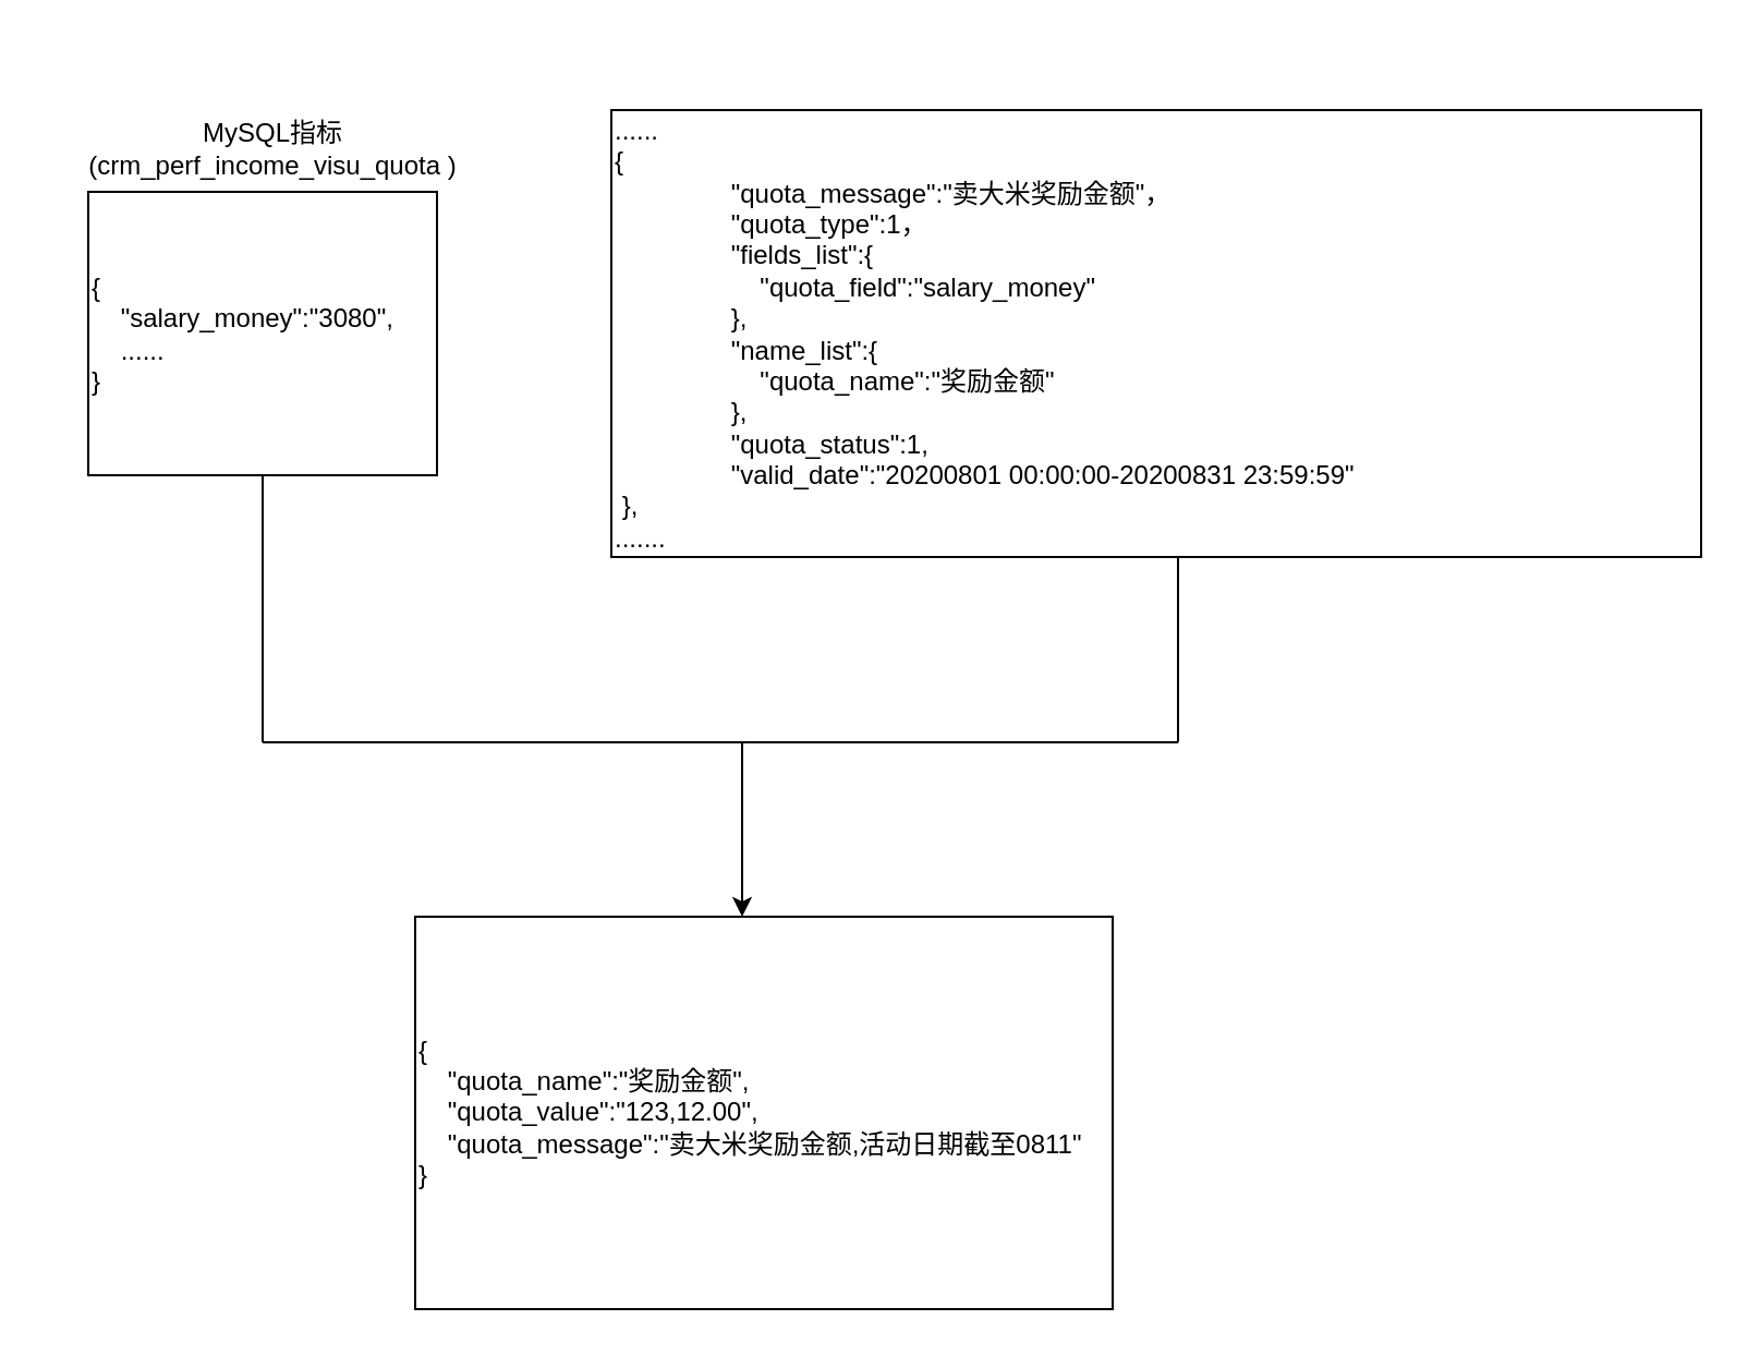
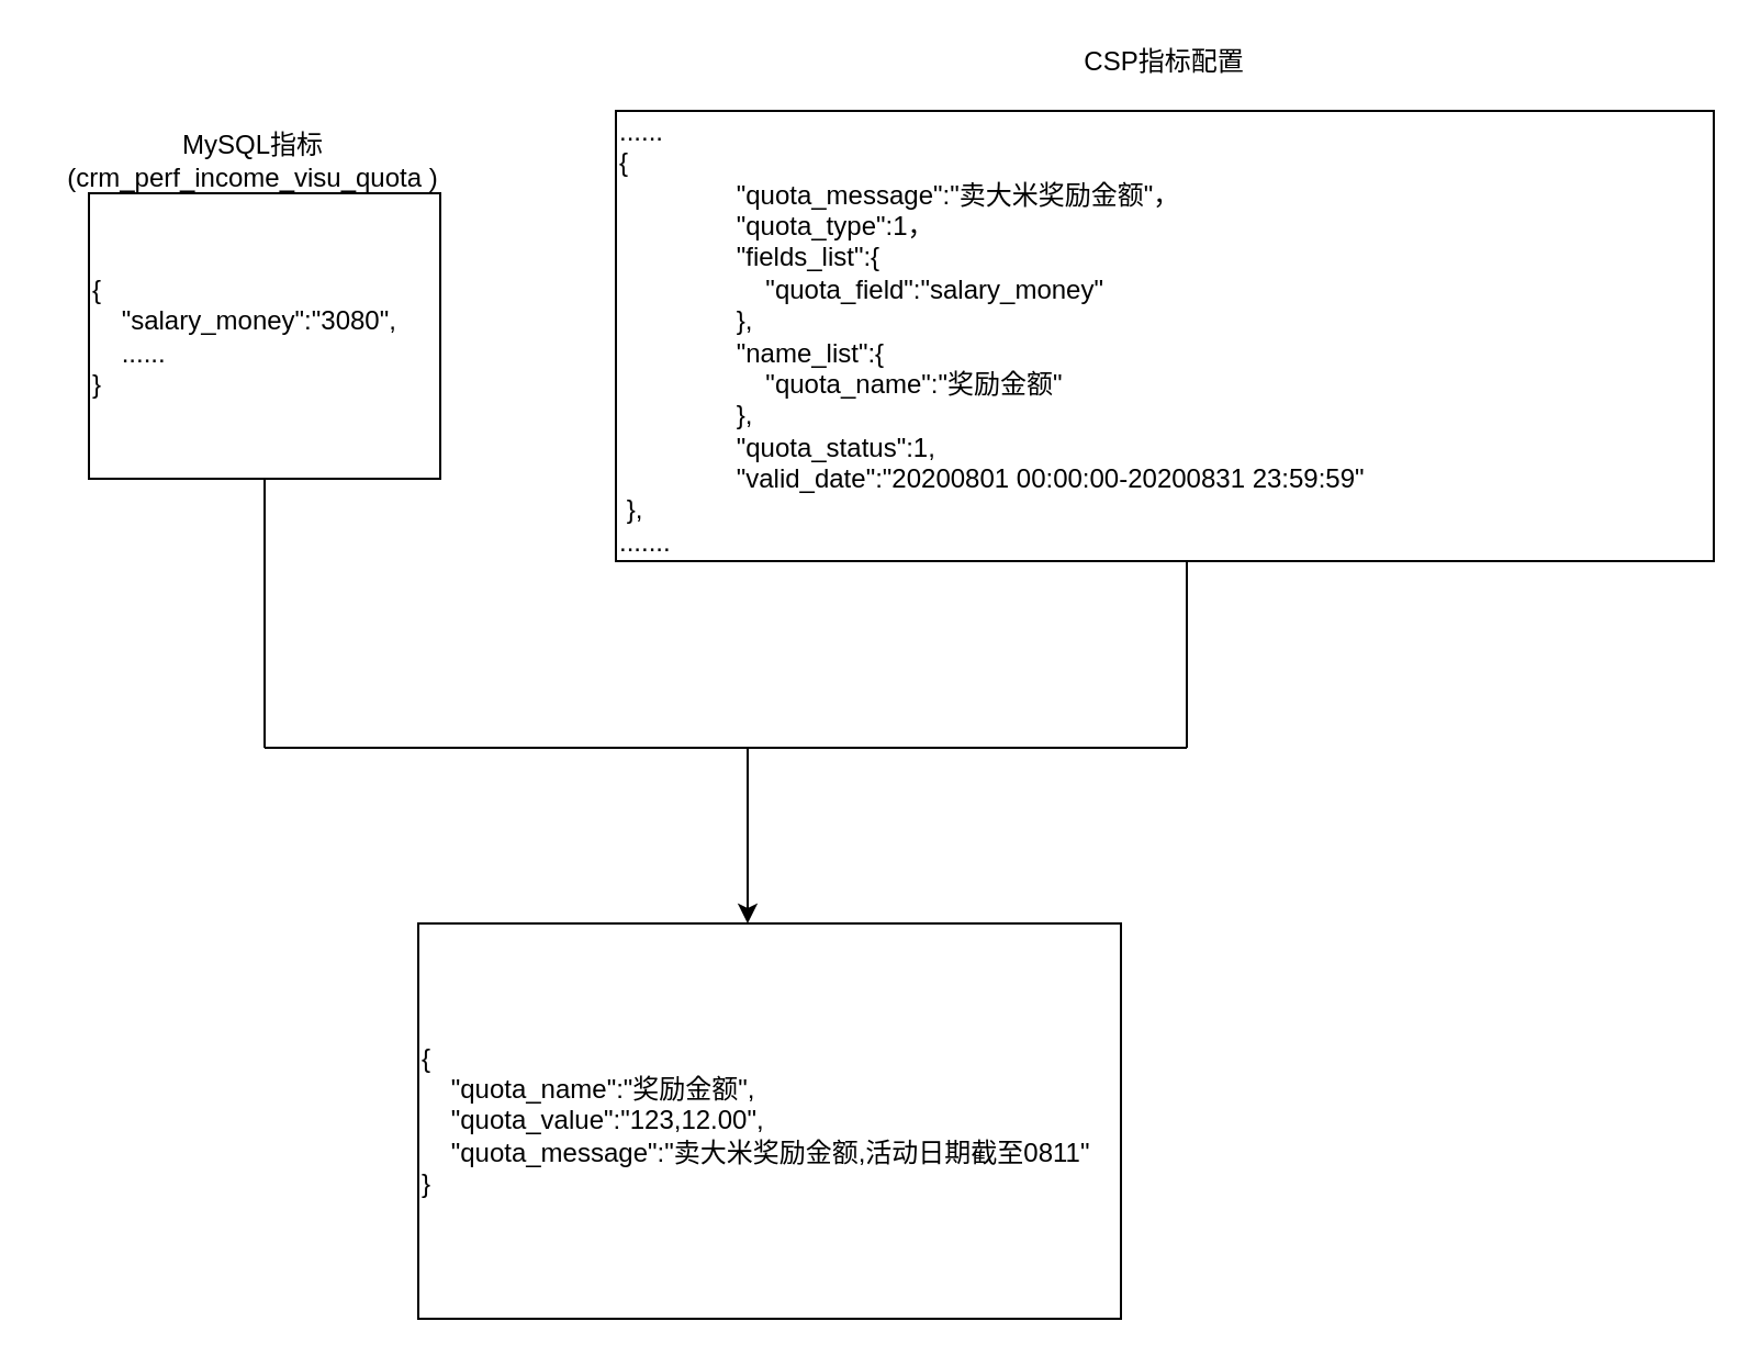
  <mxCell id="0" />
  <mxCell id="1" parent="0" />
  <mxCell id="2" value="&lt;div&gt;{&lt;/div&gt;&lt;div&gt;&amp;nbsp; &amp;nbsp; &quot;salary_money&quot;:&quot;3080&quot;,&lt;/div&gt;&lt;div&gt;&amp;nbsp; &amp;nbsp; ......&lt;/div&gt;&lt;div&gt;}&lt;/div&gt;" style="rounded=0;whiteSpace=wrap;html=1;align=left;" vertex="1" parent="1"><mxGeometry x="40" y="87.5" width="160" height="130" as="geometry" /></mxCell>
  <mxCell id="3" value="&lt;div&gt;......&lt;/div&gt;&lt;div&gt;{&lt;/div&gt;&lt;div&gt;&amp;nbsp; &amp;nbsp; &amp;nbsp; &amp;nbsp; &amp;nbsp; &amp;nbsp; &amp;nbsp; &amp;nbsp; &quot;quota_message&quot;:&quot;卖大米奖励金额&quot;，&lt;/div&gt;&lt;div&gt;&amp;nbsp; &amp;nbsp; &amp;nbsp; &amp;nbsp; &amp;nbsp; &amp;nbsp; &amp;nbsp; &amp;nbsp; &quot;quota_type&quot;:1，&lt;/div&gt;&lt;div&gt;&amp;nbsp; &amp;nbsp; &amp;nbsp; &amp;nbsp; &amp;nbsp; &amp;nbsp; &amp;nbsp; &amp;nbsp; &quot;fields_list&quot;:{&lt;/div&gt;&lt;div&gt;&amp;nbsp; &amp;nbsp; &amp;nbsp; &amp;nbsp; &amp;nbsp; &amp;nbsp; &amp;nbsp; &amp;nbsp; &amp;nbsp; &amp;nbsp; &quot;quota_field&quot;:&quot;salary_money&quot;&lt;/div&gt;&lt;div&gt;&amp;nbsp; &amp;nbsp; &amp;nbsp; &amp;nbsp; &amp;nbsp; &amp;nbsp; &amp;nbsp; &amp;nbsp; },&lt;/div&gt;&lt;div&gt;&amp;nbsp; &amp;nbsp; &amp;nbsp; &amp;nbsp; &amp;nbsp; &amp;nbsp; &amp;nbsp; &amp;nbsp; &quot;name_list&quot;:{&lt;/div&gt;&lt;div&gt;&amp;nbsp; &amp;nbsp; &amp;nbsp; &amp;nbsp; &amp;nbsp; &amp;nbsp; &amp;nbsp; &amp;nbsp; &amp;nbsp; &amp;nbsp; &quot;quota_name&quot;:&quot;奖励金额&quot;&lt;/div&gt;&lt;div&gt;&amp;nbsp; &amp;nbsp; &amp;nbsp; &amp;nbsp; &amp;nbsp; &amp;nbsp; &amp;nbsp; &amp;nbsp; },&lt;/div&gt;&lt;div&gt;&amp;nbsp; &amp;nbsp; &amp;nbsp; &amp;nbsp; &amp;nbsp; &amp;nbsp; &amp;nbsp; &amp;nbsp; &quot;quota_status&quot;:1,&lt;/div&gt;&lt;div&gt;&amp;nbsp; &amp;nbsp; &amp;nbsp; &amp;nbsp; &amp;nbsp; &amp;nbsp; &amp;nbsp; &amp;nbsp; &quot;valid_date&quot;:&quot;20200801 00:00:00-20200831 23:59:59&quot;&lt;/div&gt;&lt;div&gt;&amp;nbsp;},&lt;/div&gt;&lt;div&gt;.......&lt;/div&gt;" style="rounded=0;whiteSpace=wrap;html=1;align=left;" vertex="1" parent="1"><mxGeometry x="280" y="50" width="500" height="205" as="geometry" /></mxCell>
- <mxCell id="4" value="MySQL指标(crm_perf_income_visu_quota&amp;nbsp;)" style="text;html=1;strokeColor=none;fillColor=none;align=center;verticalAlign=middle;whiteSpace=wrap;rounded=0;" vertex="1" parent="1"><mxGeometry x="20" y="60" width="210" height="15" as="geometry" /></mxCell>
+ <mxCell id="4" value="MySQL指标(crm_perf_income_visu_quota&amp;nbsp;)" style="text;html=1;strokeColor=none;fillColor=none;align=center;verticalAlign=middle;whiteSpace=wrap;rounded=0;" vertex="1" parent="1"><mxGeometry x="10" y="65" width="210" height="15" as="geometry" /></mxCell>
+ <mxCell id="5" value="CSP指标配置" style="text;html=1;strokeColor=none;fillColor=none;align=center;verticalAlign=middle;whiteSpace=wrap;rounded=0;" vertex="1" parent="1"><mxGeometry x="470" y="20" width="120" height="15" as="geometry" /></mxCell>
  <mxCell id="6" value="" style="endArrow=none;html=1;" edge="1" parent="1"><mxGeometry width="50" height="50" relative="1" as="geometry"><mxPoint x="540" y="340" as="sourcePoint" /><mxPoint x="540" y="255" as="targetPoint" /></mxGeometry></mxCell>
  <mxCell id="7" value="" style="endArrow=none;html=1;entryX=0.5;entryY=1;entryDx=0;entryDy=0;" edge="1" parent="1" target="2"><mxGeometry width="50" height="50" relative="1" as="geometry"><mxPoint x="120" y="340" as="sourcePoint" /><mxPoint x="140" y="290" as="targetPoint" /></mxGeometry></mxCell>
  <mxCell id="8" value="" style="endArrow=none;html=1;" edge="1" parent="1"><mxGeometry width="50" height="50" relative="1" as="geometry"><mxPoint x="120" y="340" as="sourcePoint" /><mxPoint x="540" y="340" as="targetPoint" /></mxGeometry></mxCell>
  <mxCell id="9" value="" style="endArrow=classic;html=1;" edge="1" parent="1"><mxGeometry width="50" height="50" relative="1" as="geometry"><mxPoint x="340" y="340" as="sourcePoint" /><mxPoint x="340" y="420" as="targetPoint" /></mxGeometry></mxCell>
  <mxCell id="10" value="&lt;div&gt;{&lt;/div&gt;&lt;div&gt;&amp;nbsp; &amp;nbsp; &quot;quota_name&quot;:&quot;奖励金额&quot;,&lt;/div&gt;&lt;div&gt;&amp;nbsp; &amp;nbsp; &quot;quota_value&quot;:&quot;123,12.00&quot;,&lt;/div&gt;&lt;div&gt;&amp;nbsp; &amp;nbsp; &quot;quota_message&quot;:&quot;卖大米奖励金额,活动日期截至0811&quot;&lt;/div&gt;&lt;div&gt;}&lt;/div&gt;" style="rounded=0;whiteSpace=wrap;html=1;align=left;" vertex="1" parent="1"><mxGeometry x="190" y="420" width="320" height="180" as="geometry" /></mxCell>
